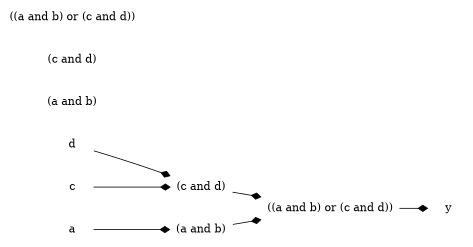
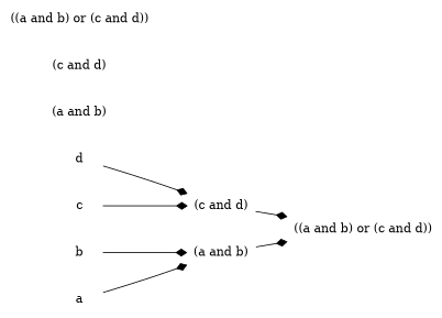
  digraph {
    rankdir=LR
    node [shape=plaintext]
    edge [arrowhead=diamond]
    n1 [label="(a and b)"]
    n2 [label="((a and b) or (c and d))"]
-   n3 [label=y]
    n4 [label="(c and d)"]
    n5 [label="(a and b)"]
    n6 [label="(c and d)"]
    n7 [label="((a and b) or (c and d))"]
+   n8 [label=b]
    n9 [label=d]
    n10 [label=a]
    n11 [label=c]
    n1 -> n2
-   n2 -> n3
    n4 -> n2
+   n8 -> n1
    n9 -> n4
    n10 -> n1
    n11 -> n4
  }
